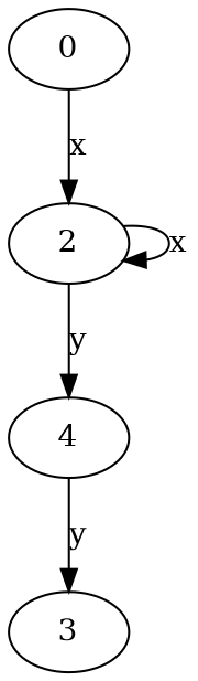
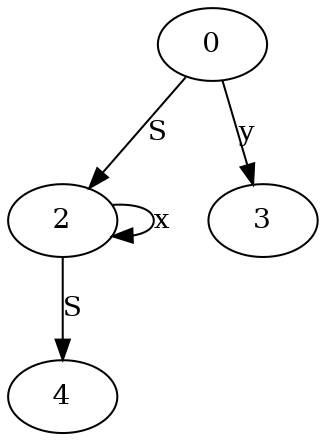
  digraph {
    0
    2
    3
    4
-   0 -> 2 [label=x]
-   4 -> 3 [label=y]
+   0 -> 2 [label=S]
+   0 -> 3 [label=y]
    2 -> 2 [label=x]
-   2 -> 4 [label=y]
+   2 -> 4 [label=S]
  }
